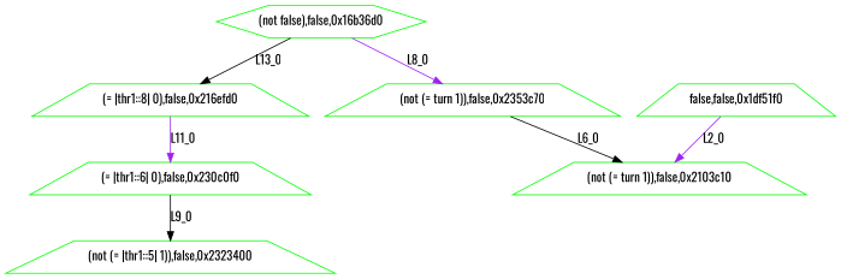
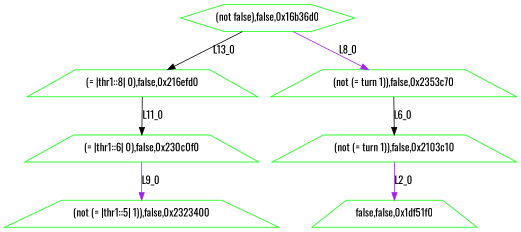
  digraph {
    fontname=Oswald
    node [color=green fontname=Oswald shape=trapezium]
    edge [color=black fontname=Oswald]
    n1 [label="(not false),false,0x16b36d0" shape=hexagon]
    n2 [label="(= |thr1::8| 0),false,0x216efd0"]
    n3 [label="(not (= turn 1)),false,0x2353c70"]
    n4 [label="(= |thr1::6| 0),false,0x230c0f0"]
    n5 [label="(not (= |thr1::5| 1)),false,0x2323400"]
    n6 [label="(not (= turn 1)),false,0x2103c10"]
    n7 [label="false,false,0x1df51f0"]
    n1 -> n2 [label=L13_0]
    n1 -> n3 [color=purple label=L8_0]
-   n2 -> n4 [color=purple label=L11_0]
+   n2 -> n4 [label=L11_0]
    n3 -> n6 [label=L6_0]
-   n4 -> n5 [label=L9_0]
-   n7 -> n6 [color=purple label=L2_0]
+   n4 -> n5 [color=purple label=L9_0]
+   n6 -> n7 [color=purple label=L2_0]
  }
